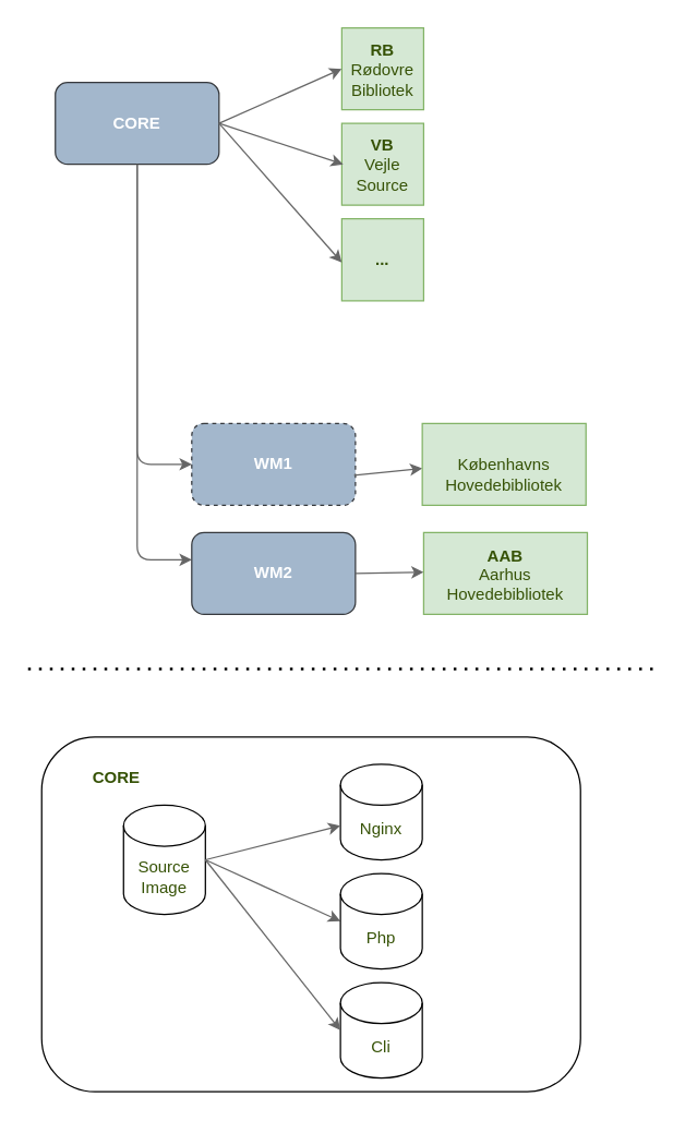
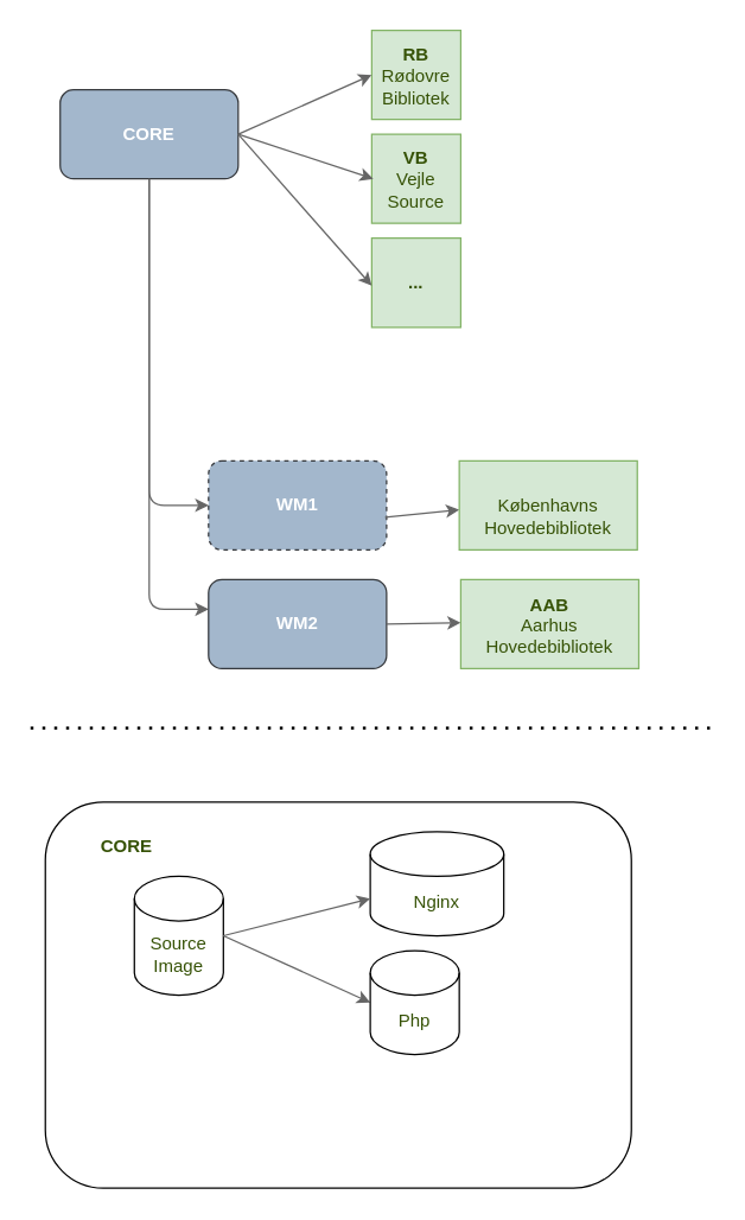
  <mxCell id="0" />
  <mxCell id="1" parent="0" />
  <mxCell id="2" value="&lt;font color=&quot;#ffffff&quot;&gt;CORE&lt;/font&gt;" style="rounded=1;whiteSpace=wrap;html=1;strokeColor=#36393d;fillColor=#A3B7CC;fontStyle=1" parent="1" vertex="1"><mxGeometry x="40" y="60" width="120" height="60" as="geometry" /></mxCell>
  <mxCell id="3" value="" style="group" parent="1" vertex="1" connectable="0"><mxGeometry x="250" y="20" width="60" height="60" as="geometry" /></mxCell>
  <mxCell id="4" value="" style="verticalLabelPosition=bottom;verticalAlign=top;html=1;shape=mxgraph.basic.rect;fillColor2=none;strokeWidth=1;size=20;indent=5;fillColor=#d5e8d4;strokeColor=#82b366;" parent="3" vertex="1"><mxGeometry width="60" height="60" as="geometry" /></mxCell>
  <mxCell id="5" value="RB" style="text;html=1;strokeColor=none;fillColor=none;align=center;verticalAlign=middle;whiteSpace=wrap;rounded=0;fontStyle=1;fontColor=#365206;" parent="3" vertex="1"><mxGeometry x="15" y="9.25" width="30" height="15" as="geometry" /></mxCell>
  <mxCell id="6" value="Rødovre Bibliotek" style="text;html=1;strokeColor=none;fillColor=none;align=center;verticalAlign=middle;whiteSpace=wrap;rounded=0;fontColor=#365206;" parent="3" vertex="1"><mxGeometry x="15" y="30" width="30" height="15" as="geometry" /></mxCell>
  <mxCell id="7" value="" style="endArrow=classic;html=1;strokeColor=#666666;entryX=0;entryY=0;entryDx=0;entryDy=40;entryPerimeter=0;exitX=1;exitY=0.5;exitDx=0;exitDy=0;" parent="3" source="2" edge="1"><mxGeometry width="50" height="50" relative="1" as="geometry"><mxPoint x="-50" y="60" as="sourcePoint" /><mxPoint y="30" as="targetPoint" /></mxGeometry></mxCell>
  <mxCell id="8" value="" style="verticalLabelPosition=bottom;verticalAlign=top;html=1;shape=mxgraph.basic.rect;fillColor2=none;strokeWidth=1;size=20;indent=5;fillColor=#d5e8d4;strokeColor=#82b366;" parent="1" vertex="1"><mxGeometry x="250" y="90" width="60" height="60" as="geometry" /></mxCell>
  <mxCell id="9" value="VB" style="text;html=1;strokeColor=none;fillColor=none;align=center;verticalAlign=middle;whiteSpace=wrap;rounded=0;fontStyle=1;fontColor=#365206;" parent="1" vertex="1"><mxGeometry x="265" y="98.25" width="30" height="15" as="geometry" /></mxCell>
  <mxCell id="10" value="Vejle&lt;br&gt;Source" style="text;html=1;strokeColor=none;fillColor=none;align=center;verticalAlign=middle;whiteSpace=wrap;rounded=0;fontColor=#365206;" parent="1" vertex="1"><mxGeometry x="265" y="120" width="30" height="15" as="geometry" /></mxCell>
  <mxCell id="11" value="" style="endArrow=classic;html=1;strokeColor=#666666;entryX=0.017;entryY=0.5;entryDx=0;entryDy=0;entryPerimeter=0;exitX=1;exitY=0.5;exitDx=0;exitDy=0;" parent="1" source="2" target="8" edge="1"><mxGeometry x="240" y="90" width="50" height="50" as="geometry"><mxPoint x="170" y="160" as="sourcePoint" /><mxPoint x="220" y="130" as="targetPoint" /></mxGeometry></mxCell>
  <mxCell id="12" value="" style="verticalLabelPosition=bottom;verticalAlign=top;html=1;shape=mxgraph.basic.rect;fillColor2=none;strokeWidth=1;size=20;indent=5;fillColor=#d5e8d4;strokeColor=#82b366;" parent="1" vertex="1"><mxGeometry x="250" y="160" width="60" height="60" as="geometry" /></mxCell>
  <mxCell id="13" value="" style="endArrow=classic;html=1;strokeColor=#666666;entryX=0;entryY=0.533;entryDx=0;entryDy=0;entryPerimeter=0;exitX=1;exitY=0.5;exitDx=0;exitDy=0;" parent="1" source="2" target="12" edge="1"><mxGeometry x="240" y="160" width="50" height="50" as="geometry"><mxPoint x="160" y="160" as="sourcePoint" /><mxPoint x="220" y="200" as="targetPoint" /></mxGeometry></mxCell>
  <mxCell id="14" value="..." style="text;html=1;strokeColor=none;fillColor=none;align=center;verticalAlign=middle;whiteSpace=wrap;rounded=0;fontStyle=1;fontColor=#365206;" parent="1" vertex="1"><mxGeometry x="265" y="182.5" width="30" height="15" as="geometry" /></mxCell>
  <mxCell id="15" value="&lt;font color=&quot;#ffffff&quot;&gt;WM1&lt;/font&gt;" style="rounded=1;whiteSpace=wrap;html=1;strokeColor=#36393d;fillColor=#A3B7CC;fontStyle=1;dashed=1;" parent="1" vertex="1"><mxGeometry x="140" y="310" width="120" height="60" as="geometry" /></mxCell>
  <mxCell id="16" value="" style="endArrow=classic;html=1;strokeColor=#666666;fontColor=#365206;entryX=0;entryY=0.5;entryDx=0;entryDy=0;exitX=0.5;exitY=1;exitDx=0;exitDy=0;" parent="1" source="2" target="15" edge="1"><mxGeometry width="50" height="50" relative="1" as="geometry"><mxPoint x="10" y="160" as="sourcePoint" /><mxPoint x="60" y="110" as="targetPoint" /><Array as="points"><mxPoint x="100" y="340" /></Array></mxGeometry></mxCell>
  <mxCell id="17" value="" style="endArrow=classic;html=1;strokeColor=#666666;fontColor=#365206;exitX=0.5;exitY=1;exitDx=0;exitDy=0;" parent="1" source="2" edge="1"><mxGeometry width="50" height="50" relative="1" as="geometry"><mxPoint x="110" y="130" as="sourcePoint" /><mxPoint x="140" y="410" as="targetPoint" /><Array as="points"><mxPoint x="100" y="410" /></Array></mxGeometry></mxCell>
  <mxCell id="18" value="&lt;font color=&quot;#ffffff&quot;&gt;WM2&lt;/font&gt;" style="rounded=1;whiteSpace=wrap;html=1;strokeColor=#36393d;fillColor=#A3B7CC;fontStyle=1" parent="1" vertex="1"><mxGeometry x="140" y="390" width="120" height="60" as="geometry" /></mxCell>
  <mxCell id="19" value="" style="endArrow=classic;html=1;strokeColor=#666666;fontColor=#365206;exitX=1;exitY=0.5;exitDx=0;exitDy=0;" parent="1" source="18" edge="1"><mxGeometry width="50" height="50" relative="1" as="geometry"><mxPoint x="160" y="270" as="sourcePoint" /><mxPoint x="310" y="419" as="targetPoint" /></mxGeometry></mxCell>
  <mxCell id="20" value="" style="rounded=1;whiteSpace=wrap;html=1;fontColor=#365206;align=center;fillColor=none;" parent="1" vertex="1"><mxGeometry x="30" y="540" width="395" height="260" as="geometry" /></mxCell>
  <mxCell id="21" value="CORE" style="text;html=1;strokeColor=none;fillColor=none;align=center;verticalAlign=middle;whiteSpace=wrap;rounded=0;fontColor=#365206;fontStyle=1" parent="1" vertex="1"><mxGeometry x="65" y="560" width="40" height="20" as="geometry" /></mxCell>
  <mxCell id="22" value="Source&lt;br&gt;Image" style="shape=cylinder3;whiteSpace=wrap;html=1;boundedLbl=1;backgroundOutline=1;size=15;fillColor=none;fontColor=#365206;align=center;" parent="1" vertex="1"><mxGeometry x="90" y="590" width="60" height="80" as="geometry" /></mxCell>
  <mxCell id="23" value="" style="endArrow=classic;html=1;strokeColor=#666666;fontColor=#365206;exitX=1;exitY=0.5;exitDx=0;exitDy=0;exitPerimeter=0;entryX=0;entryY=0.5;entryDx=0;entryDy=0;entryPerimeter=0;" parent="1" source="22" target="25" edge="1"><mxGeometry width="50" height="50" relative="1" as="geometry"><mxPoint x="45" y="450" as="sourcePoint" /><mxPoint x="95" y="400" as="targetPoint" /></mxGeometry></mxCell>
- <mxCell id="24" value="Cli" style="shape=cylinder3;whiteSpace=wrap;html=1;boundedLbl=1;backgroundOutline=1;size=15;fillColor=none;fontColor=#365206;align=center;" parent="1" vertex="1"><mxGeometry x="249" y="720" width="60" height="70" as="geometry" /></mxCell>
  <mxCell id="25" value="Php" style="shape=cylinder3;whiteSpace=wrap;html=1;boundedLbl=1;backgroundOutline=1;size=15;fillColor=none;fontColor=#365206;align=center;" parent="1" vertex="1"><mxGeometry x="249" y="640" width="60" height="70" as="geometry" /></mxCell>
- <mxCell id="26" value="Nginx" style="shape=cylinder3;whiteSpace=wrap;html=1;boundedLbl=1;backgroundOutline=1;size=15;fillColor=none;fontColor=#365206;align=center;" parent="1" vertex="1"><mxGeometry x="249" y="560" width="60" height="70" as="geometry" /></mxCell>
+ <mxCell id="26" value="Nginx" style="shape=cylinder3;whiteSpace=wrap;html=1;boundedLbl=1;backgroundOutline=1;size=15;fillColor=none;fontColor=#365206;align=center;" parent="1" vertex="1"><mxGeometry x="249" y="560" width="90" height="70" as="geometry" /></mxCell>
  <mxCell id="27" value="" style="endArrow=classic;html=1;strokeColor=#666666;fontColor=#365206;exitX=1;exitY=0.5;exitDx=0;exitDy=0;exitPerimeter=0;entryX=0;entryY=0;entryDx=0;entryDy=45;entryPerimeter=0;" parent="1" source="22" target="26" edge="1"><mxGeometry width="50" height="50" relative="1" as="geometry"><mxPoint x="45" y="470" as="sourcePoint" /><mxPoint x="95" y="420" as="targetPoint" /></mxGeometry></mxCell>
- <mxCell id="28" value="" style="endArrow=classic;html=1;strokeColor=#666666;fontColor=#365206;exitX=1;exitY=0.5;exitDx=0;exitDy=0;exitPerimeter=0;entryX=0;entryY=0.5;entryDx=0;entryDy=0;entryPerimeter=0;" parent="1" source="22" target="24" edge="1"><mxGeometry width="50" height="50" relative="1" as="geometry"><mxPoint x="45" y="470" as="sourcePoint" /><mxPoint x="95" y="420" as="targetPoint" /></mxGeometry></mxCell>
  <mxCell id="29" value="" style="endArrow=none;dashed=1;html=1;dashPattern=1 3;strokeWidth=2;fontColor=#365206;" parent="1" edge="1"><mxGeometry width="50" height="50" relative="1" as="geometry"><mxPoint x="20" y="490" as="sourcePoint" /><mxPoint x="480" y="490" as="targetPoint" /></mxGeometry></mxCell>
  <mxCell id="30" value="" style="endArrow=classic;html=1;strokeColor=#666666;entryX=0;entryY=0.55;entryDx=0;entryDy=0;entryPerimeter=0;exitX=0.992;exitY=0.633;exitDx=0;exitDy=0;exitPerimeter=0;" edge="1" parent="1" source="15" target="32"><mxGeometry width="50" height="50" relative="1" as="geometry"><mxPoint x="259" y="330" as="sourcePoint" /><mxPoint x="309" y="300" as="targetPoint" /></mxGeometry></mxCell>
  <mxCell id="31" value="" style="group" vertex="1" connectable="0" parent="1"><mxGeometry x="309" y="310" width="120" height="60" as="geometry" /></mxCell>
  <mxCell id="32" value="" style="verticalLabelPosition=bottom;verticalAlign=top;html=1;shape=mxgraph.basic.rect;fillColor2=none;strokeWidth=1;size=12;indent=5;fillColor=#d5e8d4;strokeColor=#82b366;" vertex="1" parent="31"><mxGeometry width="120" height="60" as="geometry" /></mxCell>
  <mxCell id="33" value="Københavns&lt;br&gt;Hovedebibliotek" style="text;html=1;strokeColor=none;fillColor=none;align=center;verticalAlign=middle;whiteSpace=wrap;rounded=0;fontColor=#365206;" vertex="1" parent="31"><mxGeometry x="45" y="30" width="30" height="15" as="geometry" /></mxCell>
  <mxCell id="34" value="" style="group" vertex="1" connectable="0" parent="1"><mxGeometry x="310" y="390" width="120" height="60" as="geometry" /></mxCell>
  <mxCell id="35" value="" style="verticalLabelPosition=bottom;verticalAlign=top;html=1;shape=mxgraph.basic.rect;fillColor2=none;strokeWidth=1;size=12;indent=5;fillColor=#d5e8d4;strokeColor=#82b366;" vertex="1" parent="34"><mxGeometry width="120" height="60" as="geometry" /></mxCell>
  <mxCell id="36" value="Aarhus&lt;br&gt;Hovedebibliotek" style="text;html=1;strokeColor=none;fillColor=none;align=center;verticalAlign=middle;whiteSpace=wrap;rounded=0;fontColor=#365206;" vertex="1" parent="34"><mxGeometry x="45" y="30" width="30" height="15" as="geometry" /></mxCell>
  <mxCell id="37" value="AAB" style="text;html=1;strokeColor=none;fillColor=none;align=center;verticalAlign=middle;whiteSpace=wrap;rounded=0;fontStyle=1;fontColor=#365206;" vertex="1" parent="34"><mxGeometry x="45" y="10" width="30" height="15" as="geometry" /></mxCell>
